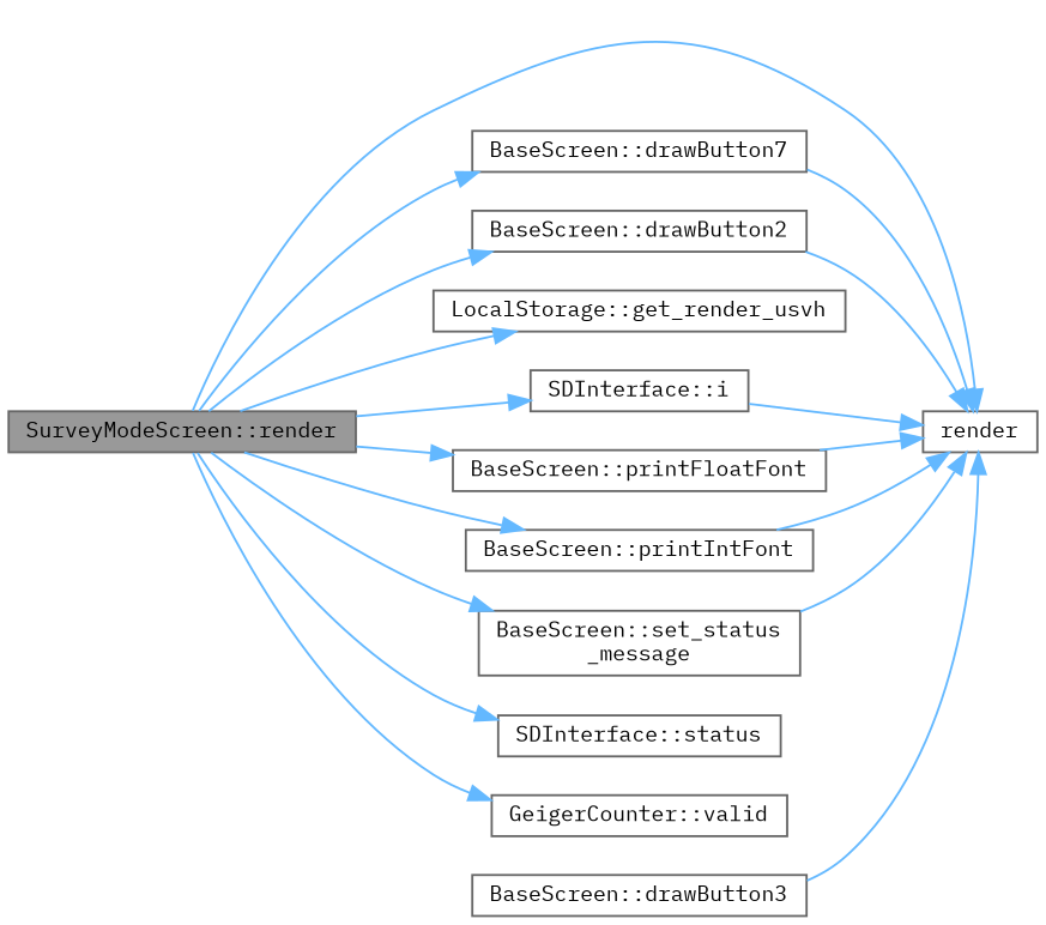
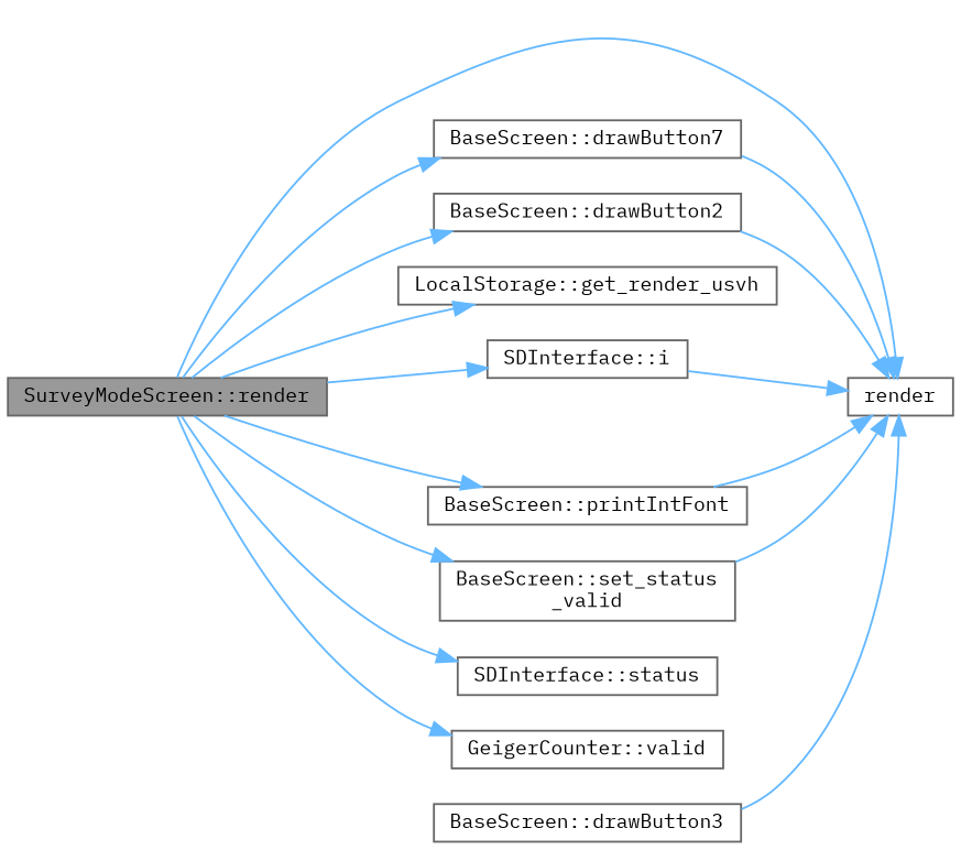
  digraph {
    fontname="IBM Plex Mono"
    rankdir=LR
    node [color=grey40 fillcolor=white fontname="IBM Plex Mono" fontsize=10 shape=box style=filled]
    edge [color=steelblue1 fontname="IBM Plex Mono" fontsize=10 labelfontname=Helvetica labelfontsize=10 style=solid]
    n1 [color=gray40 fillcolor=grey60 fontcolor=black height=0.2 label="SurveyModeScreen::render" width=0.4]
    n2 [height=0.2 label=render width=0.4]
    n3 [height=0.2 label="BaseScreen::drawButton7" width=0.4]
    n4 [height=0.2 label="BaseScreen::drawButton2" width=0.4]
    n5 [height=0.2 label="LocalStorage::get_render_usvh" width=0.4]
    n6 [height=0.2 label="SDInterface::i" width=0.4]
-   n7 [height=0.2 label="BaseScreen::printFloatFont" width=0.4]
    n8 [height=0.2 label="BaseScreen::printIntFont" width=0.4]
-   n9 [height=0.2 label="BaseScreen::set_status\l_message" width=0.4]
+   n9 [height=0.2 label="BaseScreen::set_status\l_valid" width=0.4]
    n10 [height=0.2 label="SDInterface::status" width=0.4]
    n11 [height=0.2 label="GeigerCounter::valid" width=0.4]
    n12 [height=0.2 label="BaseScreen::drawButton3" width=0.4]
    n1 -> n2
    n1 -> n3
    n1 -> n4
    n1 -> n5
    n1 -> n6
-   n1 -> n7
    n1 -> n8
    n1 -> n9
    n1 -> n10
    n1 -> n11
    n3 -> n2
    n4 -> n2
    n6 -> n2
-   n7 -> n2
    n8 -> n2
    n9 -> n2
    n12 -> n2
  }
